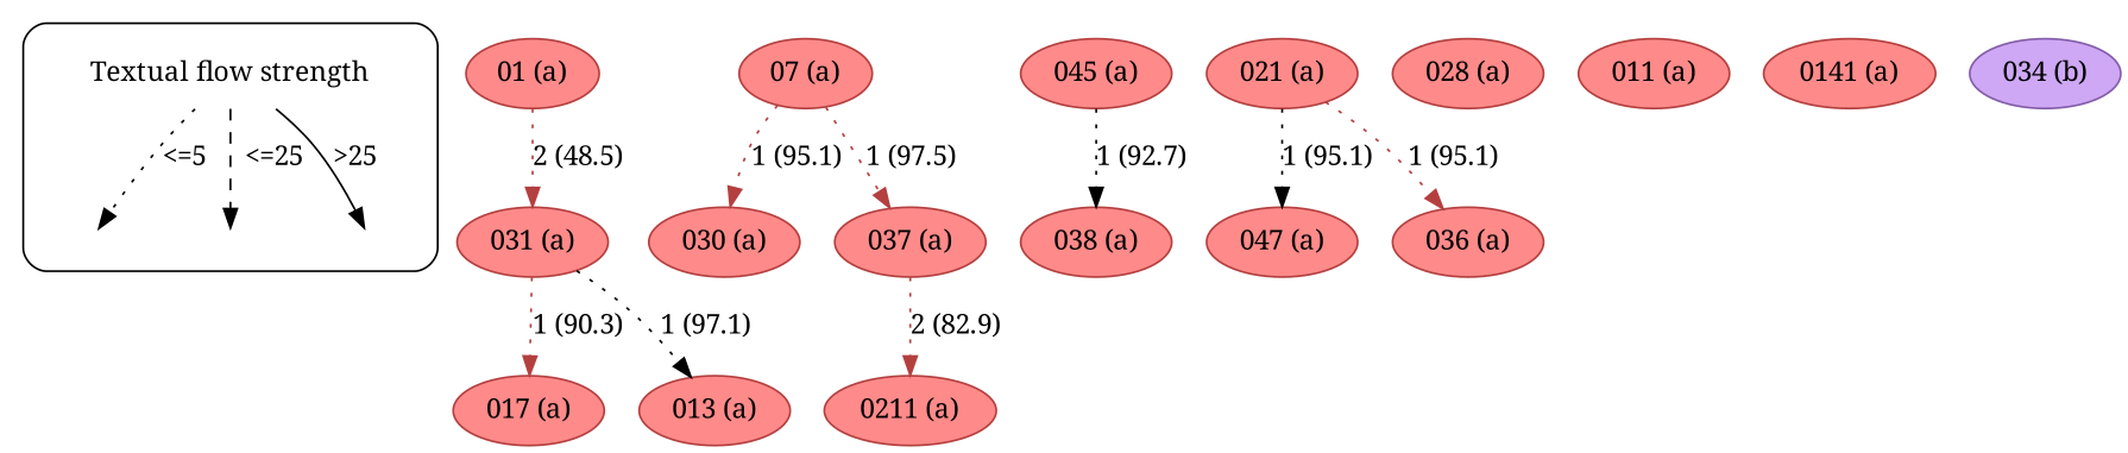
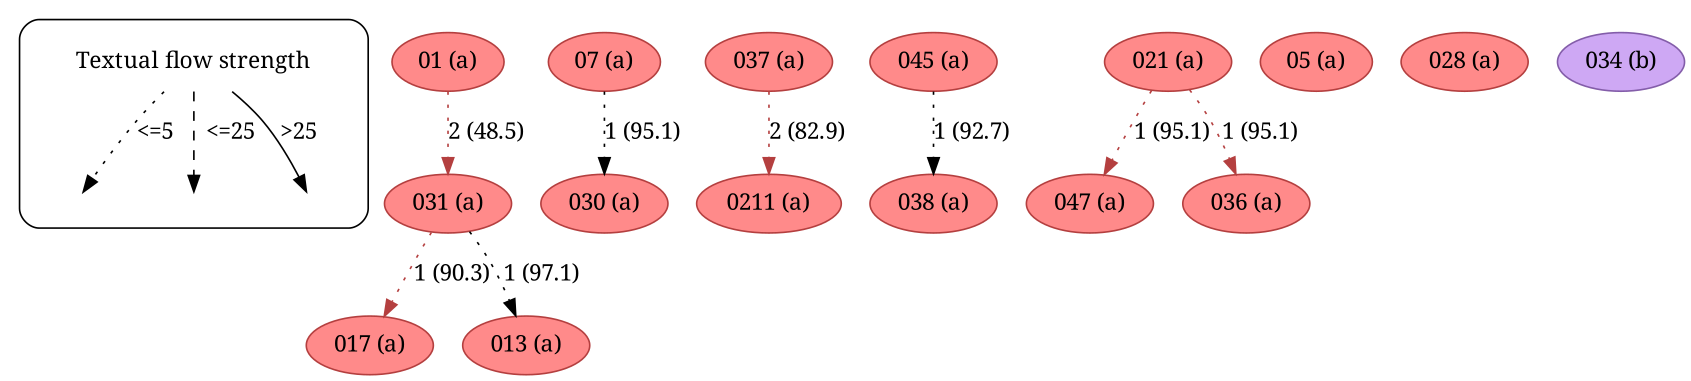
  strict digraph {
    fontname="Noto Serif"
    node [fontname="Noto Serif" style=filled color="#b43f3f" fillcolor="#FF8A8A"]
    edge [fontname="Noto Serif" style=dotted color="#b43f3f"]
    n1 [label="Textual flow strength" shape=plaintext style="" color="" fillcolor=""]
    leg_e1 [fixedsize=True height=0.2 style=invis color="" fillcolor=""]
    leg_e2 [fixedsize=True height=0.2 style=invis color="" fillcolor=""]
    leg_e3 [fixedsize=True height=0.2 style=invis color="" fillcolor=""]
    n5 [label="031 (a)"]
    n6 [label="017 (a)"]
    n7 [label="013 (a)"]
    n8 [label="01 (a)"]
    n9 [label="07 (a)"]
    n10 [label="030 (a)"]
    n11 [label="037 (a)"]
    n12 [label="0211 (a)"]
    n13 [label="045 (a)"]
    n14 [label="038 (a)"]
    n15 [label="021 (a)"]
    n16 [label="047 (a)"]
    n17 [label="036 (a)"]
+   n18 [label="05 (a)"]
    n19 [label="028 (a)"]
-   n20 [label="011 (a)"]
-   n21 [label="0141 (a)"]
    n22 [color="#835da9" fillcolor="#CEA8F4" label="034 (b)"]
    subgraph cluster_1 {
      style=rounded
      n1
      leg_e1
      leg_e2
      leg_e3
    }
    n1 -> leg_e1 [label="<=5  " color=""]
    n1 -> leg_e2 [label="  <=25" style=dashed color=""]
    n1 -> leg_e3 [label=">25" style=solid color=""]
    n5 -> n6 [label="1 (90.3)"]
    n5 -> n7 [color=black label="1 (97.1)"]
    n8 -> n5 [label="2 (48.5)"]
-   n9 -> n10 [label="1 (95.1)"]
-   n9 -> n11 [label="1 (97.5)"]
+   n9 -> n10 [color=black label="1 (95.1)"]
    n11 -> n12 [label="2 (82.9)"]
    n13 -> n14 [color=black label="1 (92.7)"]
-   n15 -> n16 [color=black label="1 (95.1)"]
+   n15 -> n16 [label="1 (95.1)"]
    n15 -> n17 [label="1 (95.1)"]
  }
